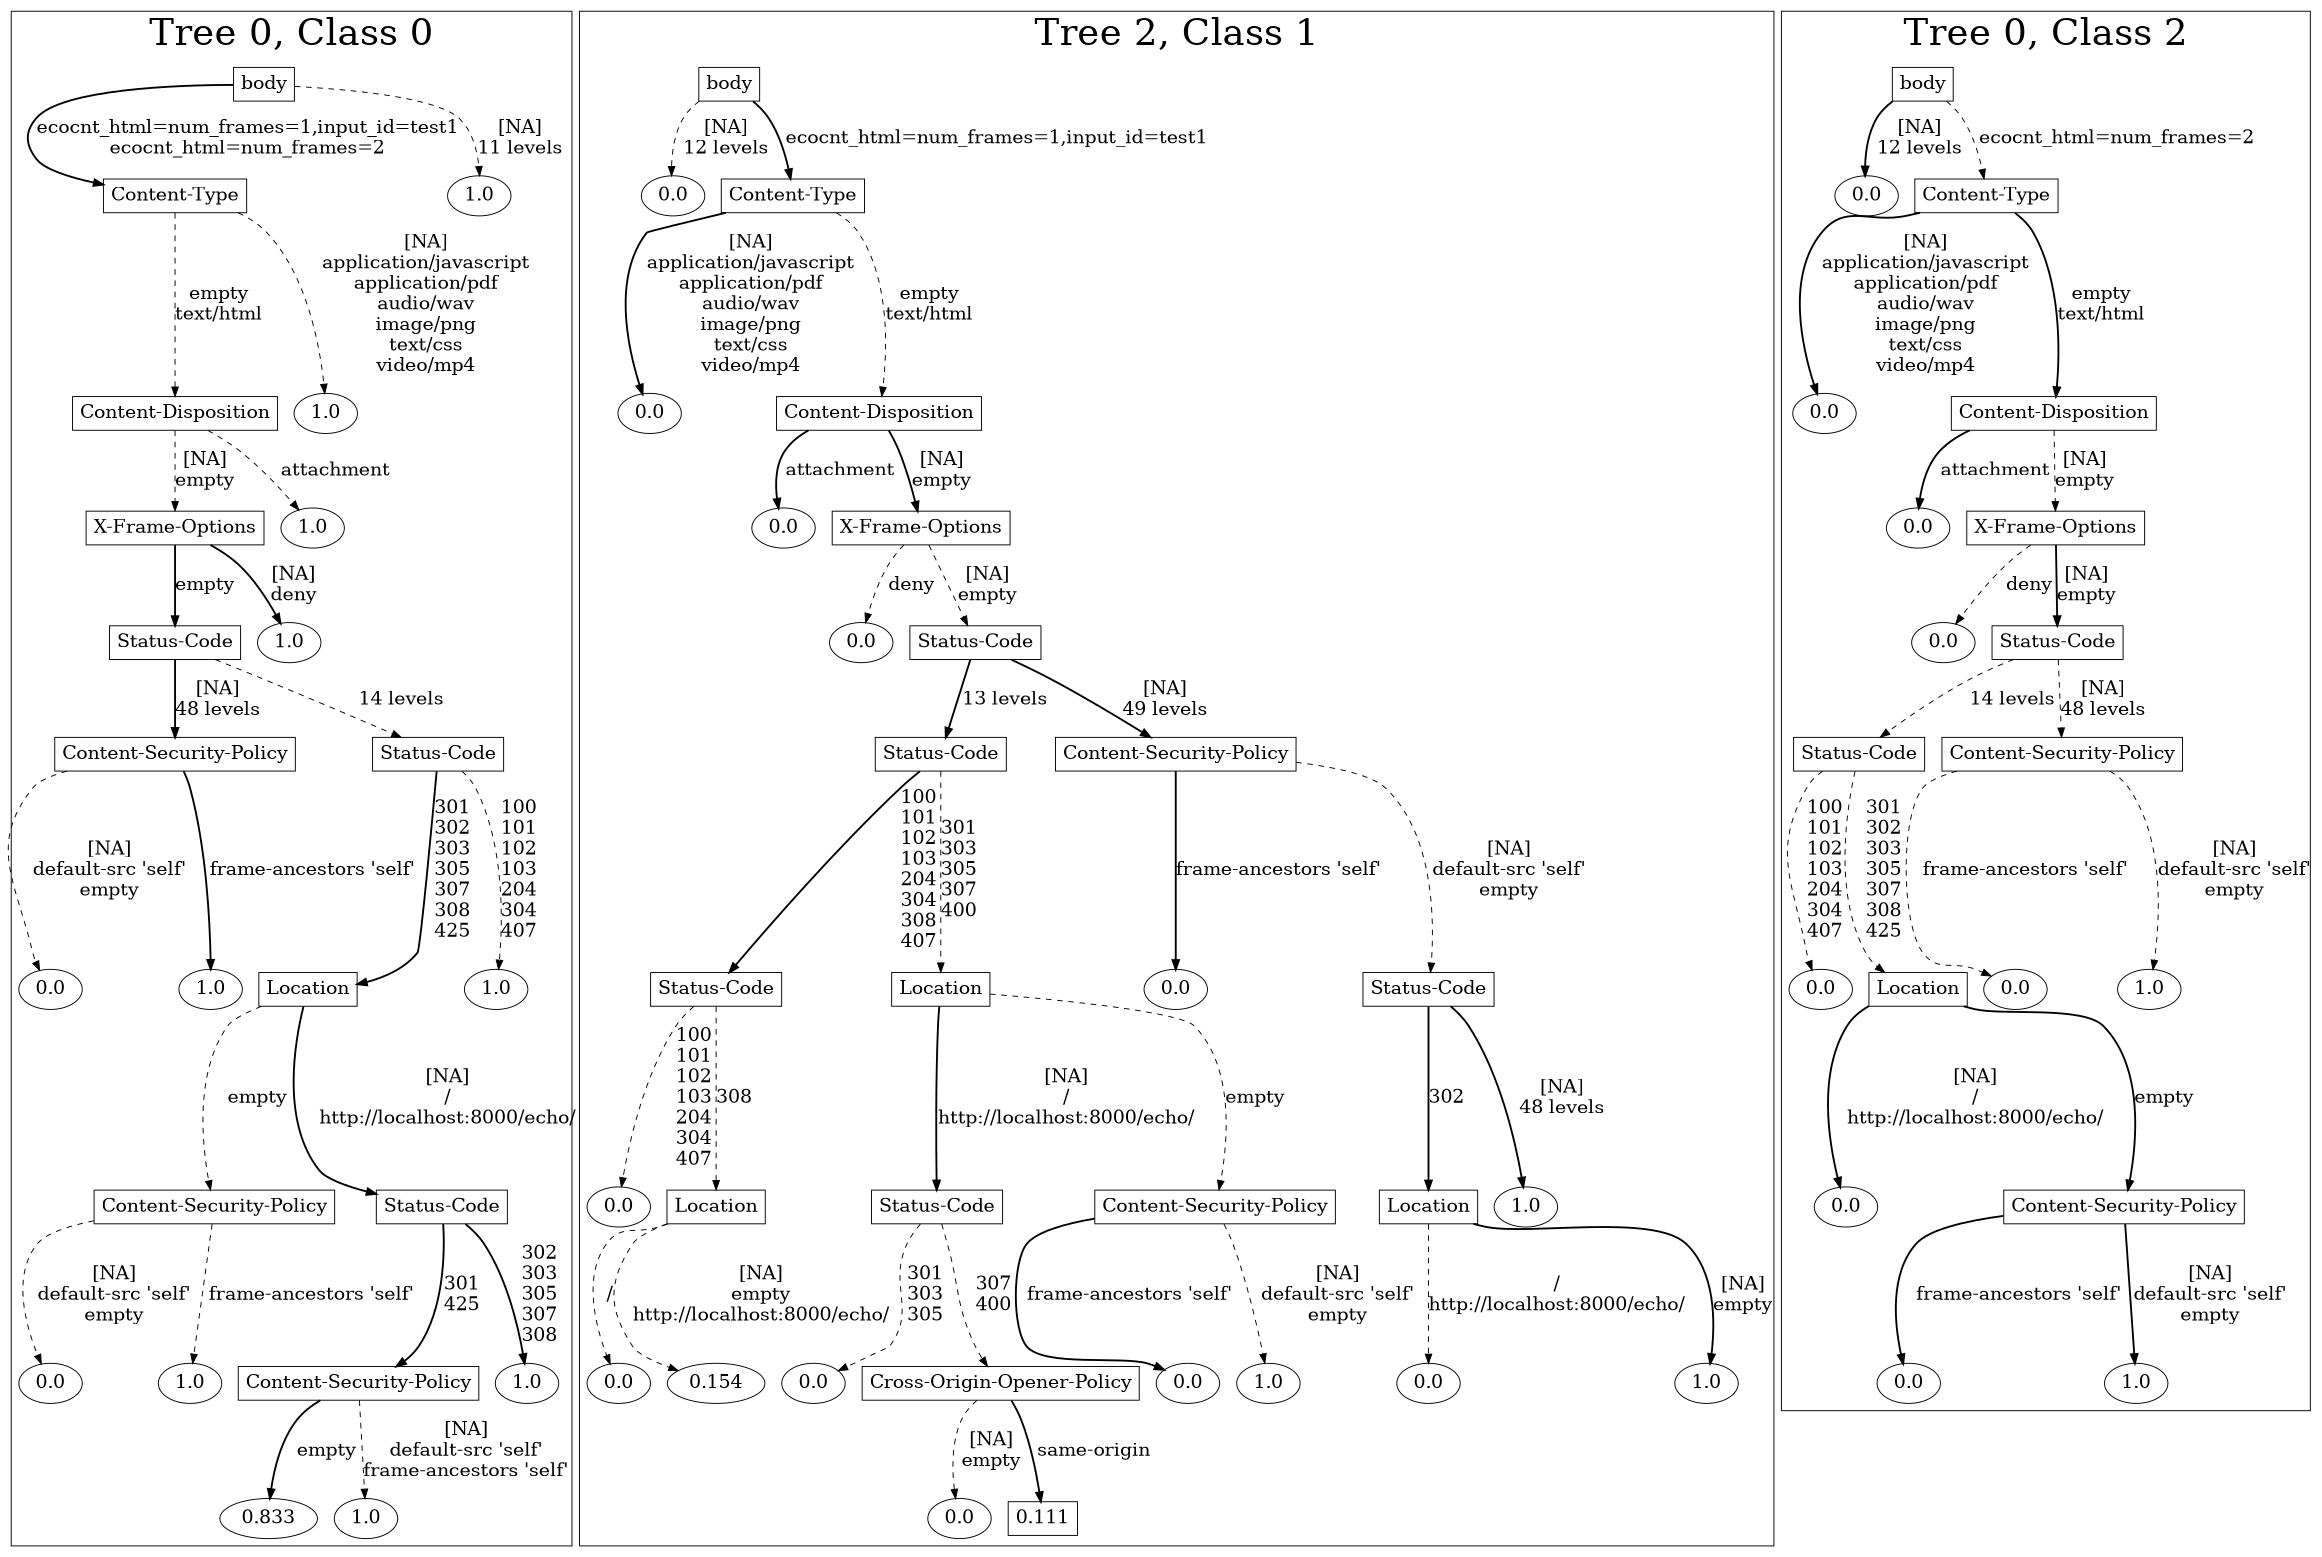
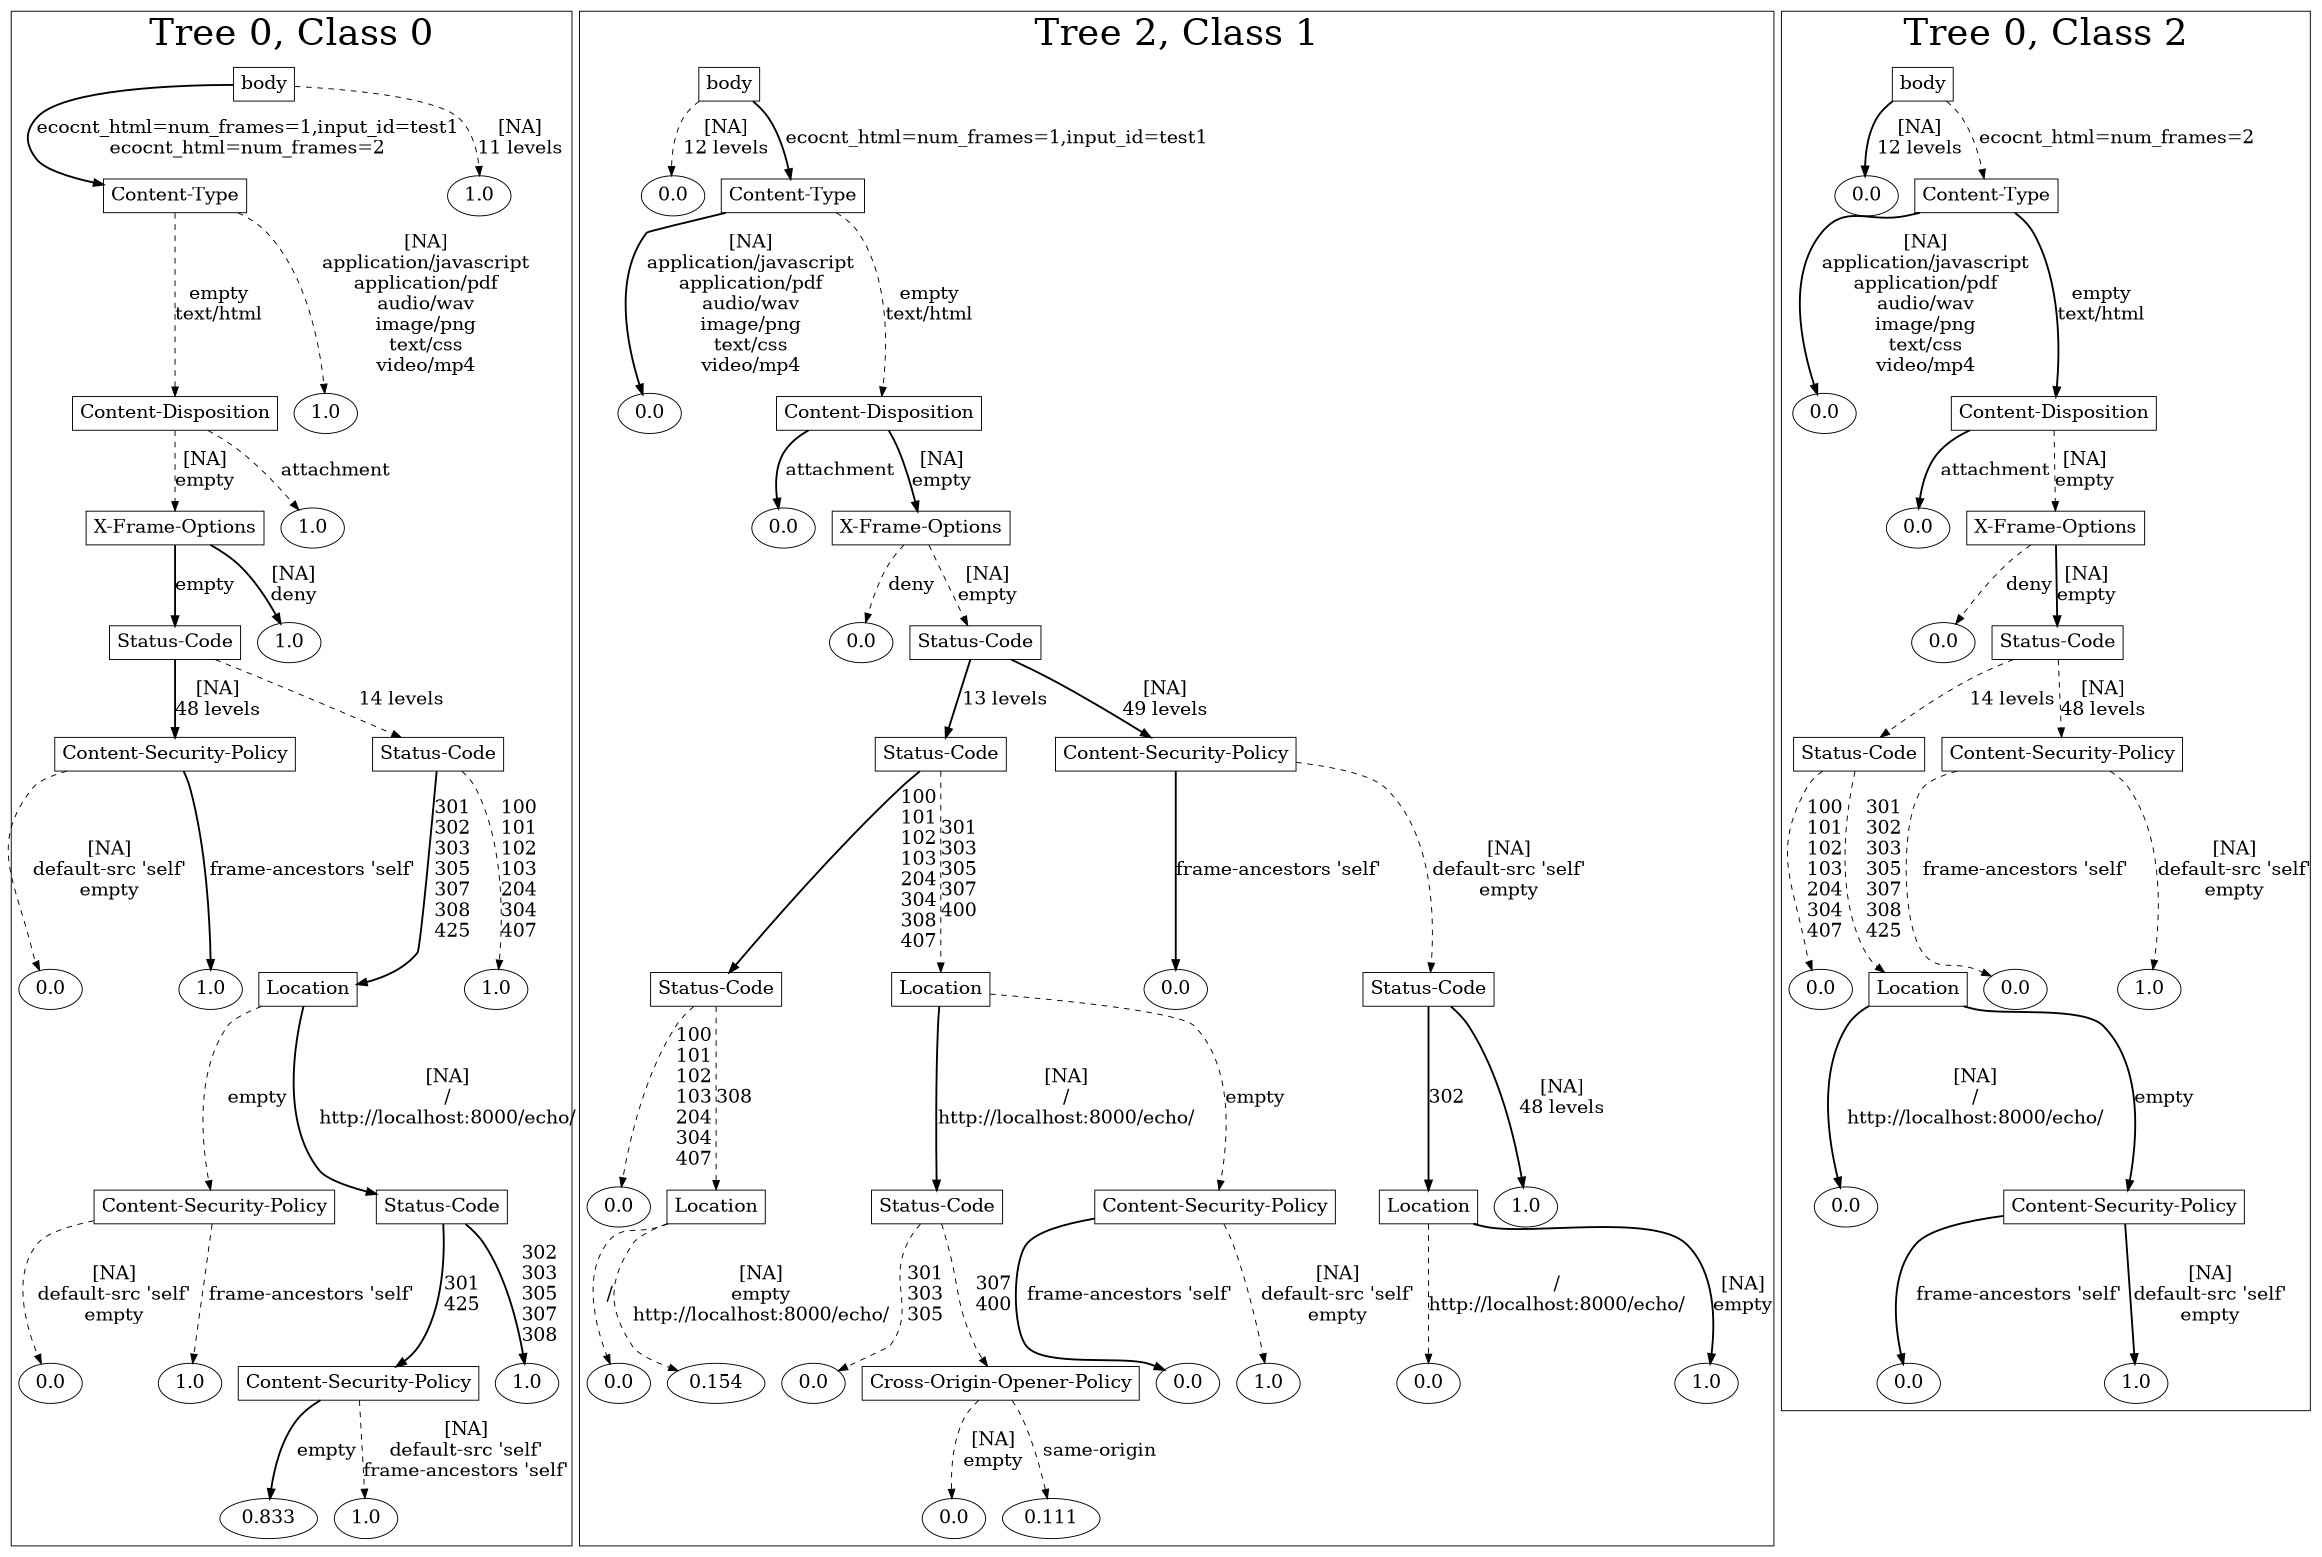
  digraph {
    node [fontsize=20]
    edge [fontsize=20 style=dashed]
    n1 [label=body shape=box]
    n2 [label="Content-Type" shape=box]
    n3 [label=1.0]
    n4 [label="Content-Disposition" shape=box]
    n5 [label=1.0]
    n6 [label="X-Frame-Options" shape=box]
    n7 [label=1.0]
    n8 [label="Status-Code" shape=box]
    n9 [label=1.0]
    n10 [label="Content-Security-Policy" shape=box]
    n11 [label="Status-Code" shape=box]
    n12 [label=0.0]
    n13 [label=1.0]
    n14 [label=Location shape=box]
    n15 [label=1.0]
    n16 [label="Content-Security-Policy" shape=box]
    n17 [label="Status-Code" shape=box]
    n18 [label=0.0]
    n19 [label=1.0]
    n20 [label="Content-Security-Policy" shape=box]
    n21 [label=1.0]
    n22 [label=0.833]
    n23 [label=1.0]
    n24 [label=body shape=box]
    n25 [label=0.0]
    n26 [label="Content-Type" shape=box]
    n27 [label=0.0]
    n28 [label="Content-Disposition" shape=box]
    n29 [label=0.0]
    n30 [label="X-Frame-Options" shape=box]
    n31 [label=0.0]
    n32 [label="Status-Code" shape=box]
    n33 [label="Status-Code" shape=box]
    n34 [label="Content-Security-Policy" shape=box]
    n35 [label="Status-Code" shape=box]
    n36 [label=Location shape=box]
    n37 [label=0.0]
    n38 [label="Status-Code" shape=box]
    n39 [label=0.0]
    n40 [label=Location shape=box]
    n41 [label="Status-Code" shape=box]
    n42 [label="Content-Security-Policy" shape=box]
    n43 [label=Location shape=box]
    n44 [label=1.0]
    n45 [label=0.0]
    n46 [label=0.154]
    n47 [label=0.0]
    n48 [label="Cross-Origin-Opener-Policy" shape=box]
    n49 [label=0.0]
    n50 [label=1.0]
    n51 [label=0.0]
    n52 [label=1.0]
    n53 [label=0.0]
-   n54 [label=0.111 shape=box]
+   n54 [label=0.111]
    n55 [label="Status-Code" shape=box]
    n56 [label="Content-Security-Policy" shape=box]
    n57 [label=body shape=box]
    n58 [label=0.0]
    n59 [label="Content-Type" shape=box]
    n60 [label=0.0]
    n61 [label="Content-Disposition" shape=box]
    n62 [label=0.0]
    n63 [label="X-Frame-Options" shape=box]
    n64 [label=0.0]
    n65 [label="Status-Code" shape=box]
    n66 [label=0.0]
    n67 [label=Location shape=box]
    n68 [label=0.0]
    n69 [label=1.0]
    n70 [label=0.0]
    n71 [label="Content-Security-Policy" shape=box]
    n72 [label=0.0]
    n73 [label=1.0]
    subgraph cluster_1 {
      fontsize=40
      label="Tree 0, Class 0"
      subgraph sub_2 {
        fontsize=40
        label="Tree 0, Class 0"
        n1
      }
      subgraph sub_3 {
        fontsize=40
        label="Tree 0, Class 0"
        n2
        n3
      }
      subgraph sub_4 {
        fontsize=40
        label="Tree 0, Class 0"
        n4
        n5
      }
      subgraph sub_5 {
        fontsize=40
        label="Tree 0, Class 0"
        n6
        n7
      }
      subgraph sub_6 {
        fontsize=40
        label="Tree 0, Class 0"
        n8
        n9
      }
      subgraph sub_7 {
        fontsize=40
        label="Tree 0, Class 0"
        n10
        n11
      }
      subgraph sub_8 {
        fontsize=40
        label="Tree 0, Class 0"
        n12
        n13
        n14
        n15
      }
      subgraph sub_9 {
        fontsize=40
        label="Tree 0, Class 0"
        n16
        n17
      }
      subgraph sub_10 {
        fontsize=40
        label="Tree 0, Class 0"
        n18
        n19
        n20
        n21
      }
      subgraph sub_11 {
        fontsize=40
        label="Tree 0, Class 0"
        n22
        n23
      }
    }
    subgraph cluster_12 {
      fontsize=40
      label="Tree 2, Class 1"
      subgraph sub_13 {
        fontsize=40
        label="Tree 0, Class 1"
        n24
      }
      subgraph sub_14 {
        fontsize=40
        label="Tree 0, Class 1"
        n25
        n26
      }
      subgraph sub_15 {
        fontsize=40
        label="Tree 0, Class 1"
        n27
        n28
      }
      subgraph sub_16 {
        fontsize=40
        label="Tree 0, Class 1"
        n29
        n30
      }
      subgraph sub_17 {
        fontsize=40
        label="Tree 0, Class 1"
        n31
        n32
      }
      subgraph sub_18 {
        fontsize=40
        label="Tree 0, Class 1"
        n33
        n34
      }
      subgraph sub_19 {
        fontsize=40
        label="Tree 0, Class 1"
        n35
        n36
        n37
        n38
      }
      subgraph sub_20 {
        fontsize=40
        label="Tree 0, Class 1"
        n39
        n40
        n41
        n42
        n43
        n44
      }
      subgraph sub_21 {
        fontsize=40
        label="Tree 0, Class 1"
        n45
        n46
        n47
        n48
        n49
        n50
        n51
        n52
      }
      subgraph sub_22 {
        fontsize=40
        label="Tree 0, Class 1"
        n53
        n54
      }
    }
    subgraph cluster_23 {
      fontsize=40
      label="Tree 0, Class 2"
      subgraph sub_24 {
        fontsize=40
        label="Tree 0, Class 2"
        n55
        n56
      }
      subgraph sub_25 {
        fontsize=40
        label="Tree 0, Class 2"
        n57
      }
      subgraph sub_26 {
        fontsize=40
        label="Tree 0, Class 2"
        n58
        n59
      }
      subgraph sub_27 {
        fontsize=40
        label="Tree 0, Class 2"
        n60
        n61
      }
      subgraph sub_28 {
        fontsize=40
        label="Tree 0, Class 2"
        n62
        n63
      }
      subgraph sub_29 {
        fontsize=40
        label="Tree 0, Class 2"
        n64
        n65
      }
      subgraph sub_30 {
        fontsize=40
        label="Tree 0, Class 2"
        n66
        n67
        n68
        n69
      }
      subgraph sub_31 {
        fontsize=40
        label="Tree 0, Class 2"
        n70
        n71
      }
      subgraph sub_32 {
        fontsize=40
        label="Tree 0, Class 2"
        n72
        n73
      }
    }
    n1 -> n2 [label="ecocnt_html=num_frames=1,input_id=test1\necocnt_html=num_frames=2\n" style=bold]
    n1 -> n3 [label="[NA]\n11 levels\n"]
    n2 -> n4 [label="empty\ntext/html\n"]
    n2 -> n5 [label="[NA]\napplication/javascript\napplication/pdf\naudio/wav\nimage/png\ntext/css\nvideo/mp4\n"]
    n4 -> n6 [label="[NA]\nempty\n"]
    n4 -> n7 [label="attachment\n"]
    n6 -> n8 [label="empty\n" style=bold]
    n6 -> n9 [label="[NA]\ndeny\n" style=bold]
    n8 -> n10 [label="[NA]\n48 levels\n" style=bold]
    n8 -> n11 [label="14 levels\n"]
    n10 -> n12 [label="[NA]\ndefault-src 'self'\nempty\n"]
    n10 -> n13 [label="frame-ancestors 'self'\n" style=bold]
    n11 -> n14 [label="301\n302\n303\n305\n307\n308\n425\n" style=bold]
    n11 -> n15 [label="100\n101\n102\n103\n204\n304\n407\n"]
    n14 -> n16 [label="empty\n"]
    n14 -> n17 [label="[NA]\n/\nhttp://localhost:8000/echo/\n" style=bold]
    n16 -> n18 [label="[NA]\ndefault-src 'self'\nempty\n"]
    n16 -> n19 [label="frame-ancestors 'self'\n"]
    n17 -> n20 [label="301\n425\n" style=bold]
    n17 -> n21 [label="302\n303\n305\n307\n308\n" style=bold]
    n20 -> n22 [label="empty\n" style=bold]
    n20 -> n23 [label="[NA]\ndefault-src 'self'\nframe-ancestors 'self'\n"]
    n24 -> n25 [label="[NA]\n12 levels\n"]
    n24 -> n26 [label="ecocnt_html=num_frames=1,input_id=test1\n" style=bold]
    n26 -> n27 [label="[NA]\napplication/javascript\napplication/pdf\naudio/wav\nimage/png\ntext/css\nvideo/mp4\n" style=bold]
    n26 -> n28 [label="empty\ntext/html\n"]
    n28 -> n29 [label="attachment\n" style=bold]
    n28 -> n30 [label="[NA]\nempty\n" style=bold]
    n30 -> n31 [label="deny\n"]
    n30 -> n32 [label="[NA]\nempty\n"]
    n32 -> n33 [label="13 levels\n" style=bold]
    n32 -> n34 [label="[NA]\n49 levels\n" style=bold]
    n33 -> n35 [label="100\n101\n102\n103\n204\n304\n308\n407\n" style=bold]
    n33 -> n36 [label="301\n303\n305\n307\n400\n"]
    n34 -> n37 [label="frame-ancestors 'self'\n" style=bold]
    n34 -> n38 [label="[NA]\ndefault-src 'self'\nempty\n"]
    n35 -> n39 [label="100\n101\n102\n103\n204\n304\n407\n"]
    n35 -> n40 [label="308\n"]
    n36 -> n41 [label="[NA]\n/\nhttp://localhost:8000/echo/\n" style=bold]
    n36 -> n42 [label="empty\n"]
    n38 -> n43 [label="302\n" style=bold]
    n38 -> n44 [label="[NA]\n48 levels\n" style=bold]
    n40 -> n45 [label="/\n"]
    n40 -> n46 [label="[NA]\nempty\nhttp://localhost:8000/echo/\n"]
    n41 -> n47 [label="301\n303\n305\n"]
    n41 -> n48 [label="307\n400\n"]
    n42 -> n49 [label="frame-ancestors 'self'\n" style=bold]
    n42 -> n50 [label="[NA]\ndefault-src 'self'\nempty\n"]
    n43 -> n51 [label="/\nhttp://localhost:8000/echo/\n"]
    n43 -> n52 [label="[NA]\nempty\n" style=bold]
    n48 -> n53 [label="[NA]\nempty\n"]
-   n48 -> n54 [label="same-origin\n" style=bold]
+   n48 -> n54 [label="same-origin\n"]
    n55 -> n66 [label="100\n101\n102\n103\n204\n304\n407\n"]
    n55 -> n67 [label="301\n302\n303\n305\n307\n308\n425\n"]
    n56 -> n68 [label="frame-ancestors 'self'\n"]
    n56 -> n69 [label="[NA]\ndefault-src 'self'\nempty\n"]
    n57 -> n58 [label="[NA]\n12 levels\n" style=bold]
    n57 -> n59 [label="ecocnt_html=num_frames=2\n"]
    n59 -> n60 [label="[NA]\napplication/javascript\napplication/pdf\naudio/wav\nimage/png\ntext/css\nvideo/mp4\n" style=bold]
    n59 -> n61 [label="empty\ntext/html\n" style=bold]
    n61 -> n62 [label="attachment\n" style=bold]
    n61 -> n63 [label="[NA]\nempty\n"]
    n63 -> n64 [label="deny\n"]
    n63 -> n65 [label="[NA]\nempty\n" style=bold]
    n65 -> n55 [label="14 levels\n"]
    n65 -> n56 [label="[NA]\n48 levels\n"]
    n67 -> n70 [label="[NA]\n/\nhttp://localhost:8000/echo/\n" style=bold]
    n67 -> n71 [label="empty\n" style=bold]
    n71 -> n72 [label="frame-ancestors 'self'\n" style=bold]
    n71 -> n73 [label="[NA]\ndefault-src 'self'\nempty\n" style=bold]
  }
